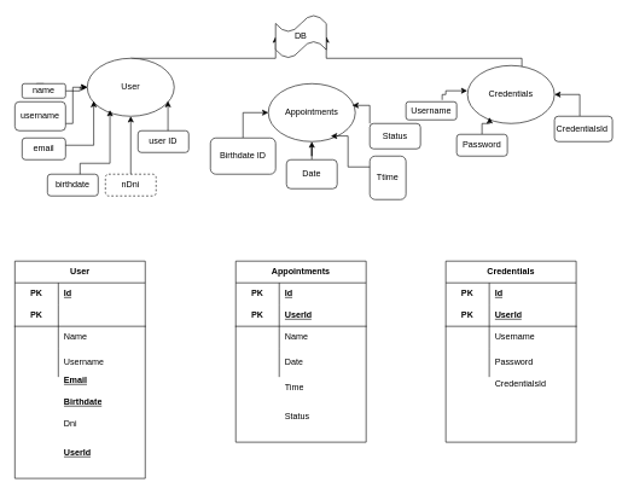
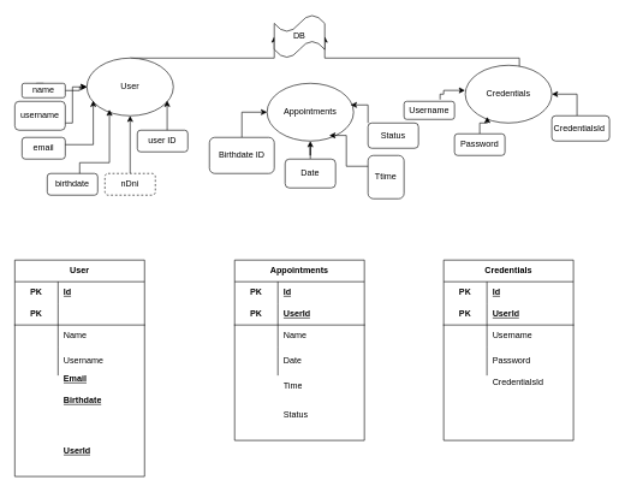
  <mxCell id="0" />
  <mxCell id="1" parent="0" />
  <mxCell id="2" style="edgeStyle=orthogonalEdgeStyle;rounded=0;orthogonalLoop=1;jettySize=auto;html=1;entryX=0;entryY=0.5;entryDx=0;entryDy=0;entryPerimeter=0;" parent="1" source="3" target="12" edge="1"><mxGeometry relative="1" as="geometry"><Array as="points"><mxPoint x="380" y="80" /></Array></mxGeometry></mxCell>
  <mxCell id="3" value="User" style="ellipse;whiteSpace=wrap;html=1;" parent="1" vertex="1"><mxGeometry x="120" y="80" width="120" height="80" as="geometry" /></mxCell>
  <mxCell id="4" value="Appointments" style="ellipse;whiteSpace=wrap;html=1;" parent="1" vertex="1"><mxGeometry x="370" y="115" width="120" height="80" as="geometry" /></mxCell>
  <mxCell id="5" style="edgeStyle=orthogonalEdgeStyle;rounded=0;orthogonalLoop=1;jettySize=auto;html=1;entryX=1;entryY=0.5;entryDx=0;entryDy=0;entryPerimeter=0;" parent="1" source="6" target="12" edge="1"><mxGeometry relative="1" as="geometry"><mxPoint x="460" y="80" as="targetPoint" /><Array as="points"><mxPoint x="720" y="80" /></Array></mxGeometry></mxCell>
  <mxCell id="6" value="Credentials" style="ellipse;whiteSpace=wrap;html=1;" parent="1" vertex="1"><mxGeometry x="645" y="90" width="120" height="80" as="geometry" /></mxCell>
  <mxCell id="7" style="edgeStyle=orthogonalEdgeStyle;rounded=0;orthogonalLoop=1;jettySize=auto;html=1;exitX=0.5;exitY=0;exitDx=0;exitDy=0;" parent="1" source="9" edge="1"><mxGeometry relative="1" as="geometry"><mxPoint x="50" y="130" as="targetPoint" /></mxGeometry></mxCell>
  <mxCell id="8" value="" style="edgeStyle=orthogonalEdgeStyle;rounded=0;orthogonalLoop=1;jettySize=auto;html=1;" parent="1" source="9" target="3" edge="1"><mxGeometry relative="1" as="geometry" /></mxCell>
  <mxCell id="9" value="name" style="rounded=1;whiteSpace=wrap;html=1;" parent="1" vertex="1"><mxGeometry x="30" y="115" width="60" height="20" as="geometry" /></mxCell>
  <mxCell id="10" value="&lt;div&gt;email&lt;/div&gt;" style="rounded=1;whiteSpace=wrap;html=1;arcSize=15;" parent="1" vertex="1"><mxGeometry x="30" y="190" width="60" height="30" as="geometry" /></mxCell>
  <mxCell id="11" value="birthdate" style="rounded=1;whiteSpace=wrap;html=1;" parent="1" vertex="1"><mxGeometry x="65" y="240" width="70" height="30" as="geometry" /></mxCell>
  <mxCell id="12" value="DB" style="shape=tape;whiteSpace=wrap;html=1;" parent="1" vertex="1"><mxGeometry x="380" y="20" width="70" height="60" as="geometry" /></mxCell>
  <mxCell id="13" style="edgeStyle=orthogonalEdgeStyle;rounded=0;orthogonalLoop=1;jettySize=auto;html=1;entryX=1;entryY=0.5;entryDx=0;entryDy=0;" parent="1" target="6" edge="1"><mxGeometry relative="1" as="geometry"><mxPoint x="775" y="130" as="targetPoint" /><mxPoint x="800" y="160" as="sourcePoint" /><Array as="points"><mxPoint x="800" y="130" /></Array></mxGeometry></mxCell>
  <mxCell id="14" value="CredentialsId&amp;nbsp;" style="rounded=1;whiteSpace=wrap;html=1;" parent="1" vertex="1"><mxGeometry x="765" y="160" width="80" height="35" as="geometry" /></mxCell>
  <mxCell id="15" value="" style="edgeStyle=orthogonalEdgeStyle;rounded=0;orthogonalLoop=1;jettySize=auto;html=1;" parent="1" source="16" target="3" edge="1"><mxGeometry relative="1" as="geometry"><Array as="points"><mxPoint x="100" y="170" /><mxPoint x="100" y="120" /></Array></mxGeometry></mxCell>
  <mxCell id="16" value="username" style="rounded=1;whiteSpace=wrap;html=1;" parent="1" vertex="1"><mxGeometry x="20" y="140" width="70" height="40" as="geometry" /></mxCell>
  <mxCell id="17" value="" style="edgeStyle=orthogonalEdgeStyle;rounded=0;orthogonalLoop=1;jettySize=auto;html=1;" parent="1" source="18" target="3" edge="1"><mxGeometry relative="1" as="geometry" /></mxCell>
  <mxCell id="18" value="nDni" style="rounded=1;whiteSpace=wrap;html=1;dashed=1;" parent="1" vertex="1"><mxGeometry x="145" y="240" width="70" height="30" as="geometry" /></mxCell>
  <mxCell id="19" style="edgeStyle=orthogonalEdgeStyle;rounded=0;orthogonalLoop=1;jettySize=auto;html=1;entryX=0.261;entryY=0.894;entryDx=0;entryDy=0;entryPerimeter=0;" parent="1" source="11" target="3" edge="1"><mxGeometry relative="1" as="geometry"><Array as="points"><mxPoint x="110" y="225" /><mxPoint x="151" y="225" /></Array></mxGeometry></mxCell>
  <mxCell id="20" style="edgeStyle=orthogonalEdgeStyle;rounded=0;orthogonalLoop=1;jettySize=auto;html=1;entryX=0.074;entryY=0.738;entryDx=0;entryDy=0;entryPerimeter=0;" parent="1" source="10" target="3" edge="1"><mxGeometry relative="1" as="geometry"><Array as="points"><mxPoint x="80" y="200" /><mxPoint x="129" y="200" /></Array></mxGeometry></mxCell>
  <mxCell id="21" value="&lt;div&gt;user ID&lt;/div&gt;" style="rounded=1;whiteSpace=wrap;html=1;" parent="1" vertex="1"><mxGeometry x="190" y="180" width="70" height="30" as="geometry" /></mxCell>
  <mxCell id="22" style="edgeStyle=orthogonalEdgeStyle;rounded=0;orthogonalLoop=1;jettySize=auto;html=1;entryX=0.928;entryY=0.738;entryDx=0;entryDy=0;entryPerimeter=0;" parent="1" source="21" target="3" edge="1"><mxGeometry relative="1" as="geometry"><Array as="points"><mxPoint x="231" y="150" /></Array></mxGeometry></mxCell>
  <mxCell id="23" value="" style="edgeStyle=orthogonalEdgeStyle;rounded=0;orthogonalLoop=1;jettySize=auto;html=1;" parent="1" source="24" target="4" edge="1"><mxGeometry relative="1" as="geometry" /></mxCell>
  <mxCell id="24" value="Date" style="rounded=1;whiteSpace=wrap;html=1;" parent="1" vertex="1"><mxGeometry x="395" y="220" width="70" height="40" as="geometry" /></mxCell>
  <mxCell id="25" value="Ttime" style="rounded=1;whiteSpace=wrap;html=1;" parent="1" vertex="1"><mxGeometry x="510" y="215" width="50" height="60" as="geometry" /></mxCell>
  <mxCell id="26" value="Status" style="rounded=1;whiteSpace=wrap;html=1;" parent="1" vertex="1"><mxGeometry x="510" y="170" width="70" height="35" as="geometry" /></mxCell>
  <mxCell id="27" style="edgeStyle=orthogonalEdgeStyle;rounded=0;orthogonalLoop=1;jettySize=auto;html=1;entryX=0.254;entryY=0.894;entryDx=0;entryDy=0;entryPerimeter=0;" parent="1" source="28" target="6" edge="1"><mxGeometry relative="1" as="geometry"><Array as="points"><mxPoint x="665" y="170" /><mxPoint x="676" y="170" /></Array></mxGeometry></mxCell>
  <mxCell id="28" value="Password" style="rounded=1;whiteSpace=wrap;html=1;" parent="1" vertex="1"><mxGeometry x="630" y="185" width="70" height="30" as="geometry" /></mxCell>
  <mxCell id="29" value="Username" style="rounded=1;whiteSpace=wrap;html=1;" parent="1" vertex="1"><mxGeometry x="560" y="140" width="70" height="25" as="geometry" /></mxCell>
  <mxCell id="30" style="edgeStyle=orthogonalEdgeStyle;rounded=0;orthogonalLoop=1;jettySize=auto;html=1;entryX=-0.003;entryY=0.435;entryDx=0;entryDy=0;entryPerimeter=0;" parent="1" target="6" edge="1"><mxGeometry relative="1" as="geometry"><mxPoint x="610" y="137.5" as="sourcePoint" /><Array as="points"><mxPoint x="610" y="130" /><mxPoint x="615" y="130" /><mxPoint x="615" y="125" /></Array></mxGeometry></mxCell>
  <mxCell id="31" style="edgeStyle=orthogonalEdgeStyle;rounded=0;orthogonalLoop=1;jettySize=auto;html=1;entryX=0;entryY=0.5;entryDx=0;entryDy=0;" parent="1" source="32" target="4" edge="1"><mxGeometry relative="1" as="geometry" /></mxCell>
  <mxCell id="32" value="Birthdate ID" style="rounded=1;whiteSpace=wrap;html=1;" parent="1" vertex="1"><mxGeometry x="290" y="190" width="90" height="50" as="geometry" /></mxCell>
  <mxCell id="33" style="edgeStyle=orthogonalEdgeStyle;rounded=0;orthogonalLoop=1;jettySize=auto;html=1;exitX=0.5;exitY=1;exitDx=0;exitDy=0;" parent="1" source="28" target="28" edge="1"><mxGeometry relative="1" as="geometry" /></mxCell>
  <mxCell id="34" style="edgeStyle=orthogonalEdgeStyle;rounded=0;orthogonalLoop=1;jettySize=auto;html=1;entryX=0.719;entryY=0.904;entryDx=0;entryDy=0;entryPerimeter=0;" parent="1" source="25" target="4" edge="1"><mxGeometry relative="1" as="geometry"><Array as="points"><mxPoint x="480" y="230" /><mxPoint x="480" y="187" /></Array></mxGeometry></mxCell>
  <mxCell id="35" value="User" style="shape=table;startSize=30;container=1;collapsible=1;childLayout=tableLayout;fixedRows=1;rowLines=0;fontStyle=1;align=center;resizeLast=1;html=1;whiteSpace=wrap;" parent="1" vertex="1"><mxGeometry x="20" y="360" width="180" height="300" as="geometry" /></mxCell>
  <mxCell id="36" value="" style="shape=tableRow;horizontal=0;startSize=0;swimlaneHead=0;swimlaneBody=0;fillColor=none;collapsible=0;dropTarget=0;points=[[0,0.5],[1,0.5]];portConstraint=eastwest;top=0;left=0;right=0;bottom=0;html=1;" parent="35" vertex="1"><mxGeometry y="30" width="180" height="30" as="geometry" /></mxCell>
  <mxCell id="37" value="PK" style="shape=partialRectangle;connectable=0;fillColor=none;top=0;left=0;bottom=0;right=0;fontStyle=1;overflow=hidden;html=1;whiteSpace=wrap;" parent="36" vertex="1"><mxGeometry width="60" height="30" as="geometry"><mxRectangle width="60" height="30" as="alternateBounds" /></mxGeometry></mxCell>
  <mxCell id="38" value="Id" style="shape=partialRectangle;connectable=0;fillColor=none;top=0;left=0;bottom=0;right=0;align=left;spacingLeft=6;fontStyle=5;overflow=hidden;html=1;whiteSpace=wrap;" parent="36" vertex="1"><mxGeometry x="60" width="120" height="30" as="geometry"><mxRectangle width="120" height="30" as="alternateBounds" /></mxGeometry></mxCell>
  <mxCell id="39" value="" style="shape=tableRow;horizontal=0;startSize=0;swimlaneHead=0;swimlaneBody=0;fillColor=none;collapsible=0;dropTarget=0;points=[[0,0.5],[1,0.5]];portConstraint=eastwest;top=0;left=0;right=0;bottom=1;html=1;" parent="35" vertex="1"><mxGeometry y="60" width="180" height="30" as="geometry" /></mxCell>
  <mxCell id="40" value="PK" style="shape=partialRectangle;connectable=0;fillColor=none;top=0;left=0;bottom=0;right=0;fontStyle=1;overflow=hidden;html=1;whiteSpace=wrap;" parent="39" vertex="1"><mxGeometry width="60" height="30" as="geometry"><mxRectangle width="60" height="30" as="alternateBounds" /></mxGeometry></mxCell>
  <mxCell id="41" value="" style="shape=partialRectangle;connectable=0;fillColor=none;top=0;left=0;bottom=0;right=0;align=left;spacingLeft=6;fontStyle=5;overflow=hidden;html=1;whiteSpace=wrap;" parent="39" vertex="1"><mxGeometry x="60" width="120" height="30" as="geometry"><mxRectangle width="120" height="30" as="alternateBounds" /></mxGeometry></mxCell>
  <mxCell id="42" value="" style="shape=tableRow;horizontal=0;startSize=0;swimlaneHead=0;swimlaneBody=0;fillColor=none;collapsible=0;dropTarget=0;points=[[0,0.5],[1,0.5]];portConstraint=eastwest;top=0;left=0;right=0;bottom=0;html=1;" parent="35" vertex="1"><mxGeometry y="90" width="180" height="30" as="geometry" /></mxCell>
  <mxCell id="43" value="" style="shape=partialRectangle;connectable=0;fillColor=none;top=0;left=0;bottom=0;right=0;editable=1;overflow=hidden;html=1;whiteSpace=wrap;" parent="42" vertex="1"><mxGeometry width="60" height="30" as="geometry"><mxRectangle width="60" height="30" as="alternateBounds" /></mxGeometry></mxCell>
  <mxCell id="44" value="Name" style="shape=partialRectangle;connectable=0;fillColor=none;top=0;left=0;bottom=0;right=0;align=left;spacingLeft=6;overflow=hidden;html=1;whiteSpace=wrap;" parent="42" vertex="1"><mxGeometry x="60" width="120" height="30" as="geometry"><mxRectangle width="120" height="30" as="alternateBounds" /></mxGeometry></mxCell>
  <mxCell id="45" value="" style="shape=tableRow;horizontal=0;startSize=0;swimlaneHead=0;swimlaneBody=0;fillColor=none;collapsible=0;dropTarget=0;points=[[0,0.5],[1,0.5]];portConstraint=eastwest;top=0;left=0;right=0;bottom=0;html=1;" parent="35" vertex="1"><mxGeometry y="120" width="180" height="40" as="geometry" /></mxCell>
  <mxCell id="46" value="" style="shape=partialRectangle;connectable=0;fillColor=none;top=0;left=0;bottom=0;right=0;editable=1;overflow=hidden;html=1;whiteSpace=wrap;" parent="45" vertex="1"><mxGeometry width="60" height="40" as="geometry"><mxRectangle width="60" height="40" as="alternateBounds" /></mxGeometry></mxCell>
  <mxCell id="47" value="Username" style="shape=partialRectangle;connectable=0;fillColor=none;top=0;left=0;bottom=0;right=0;align=left;spacingLeft=6;overflow=hidden;html=1;whiteSpace=wrap;" parent="45" vertex="1"><mxGeometry x="60" width="120" height="40" as="geometry"><mxRectangle width="120" height="40" as="alternateBounds" /></mxGeometry></mxCell>
  <mxCell id="48" value="Email" style="shape=partialRectangle;connectable=0;fillColor=none;top=0;left=0;bottom=0;right=0;align=left;spacingLeft=6;fontStyle=5;overflow=hidden;html=1;whiteSpace=wrap;" parent="1" vertex="1"><mxGeometry x="80" y="510" width="120" height="30" as="geometry"><mxRectangle width="120" height="30" as="alternateBounds" /></mxGeometry></mxCell>
  <mxCell id="49" value="Birthdate" style="shape=partialRectangle;connectable=0;fillColor=none;top=0;left=0;bottom=0;right=0;align=left;spacingLeft=6;fontStyle=5;overflow=hidden;html=1;whiteSpace=wrap;" parent="1" vertex="1"><mxGeometry x="80" y="540" width="120" height="30" as="geometry"><mxRectangle width="120" height="30" as="alternateBounds" /></mxGeometry></mxCell>
  <mxCell id="50" value="" style="shape=partialRectangle;connectable=0;fillColor=none;top=0;left=0;bottom=0;right=0;editable=1;overflow=hidden;html=1;whiteSpace=wrap;" parent="1" vertex="1"><mxGeometry x="20" y="560" width="60" height="30" as="geometry"><mxRectangle width="60" height="30" as="alternateBounds" /></mxGeometry></mxCell>
- <mxCell id="51" value="Dni" style="shape=partialRectangle;connectable=0;fillColor=none;top=0;left=0;bottom=0;right=0;align=left;spacingLeft=6;overflow=hidden;html=1;whiteSpace=wrap;" parent="1" vertex="1"><mxGeometry x="80" y="570" width="120" height="30" as="geometry"><mxRectangle width="120" height="30" as="alternateBounds" /></mxGeometry></mxCell>
  <mxCell id="52" value="" style="shape=partialRectangle;connectable=0;fillColor=none;top=0;left=0;bottom=0;right=0;editable=1;overflow=hidden;html=1;whiteSpace=wrap;" parent="1" vertex="1"><mxGeometry x="20" y="590" width="60" height="40" as="geometry"><mxRectangle width="60" height="40" as="alternateBounds" /></mxGeometry></mxCell>
  <mxCell id="53" value="Appointments" style="shape=table;startSize=30;container=1;collapsible=1;childLayout=tableLayout;fixedRows=1;rowLines=0;fontStyle=1;align=center;resizeLast=1;html=1;whiteSpace=wrap;" parent="1" vertex="1"><mxGeometry x="325" y="360" width="180" height="250" as="geometry" /></mxCell>
  <mxCell id="54" value="" style="shape=tableRow;horizontal=0;startSize=0;swimlaneHead=0;swimlaneBody=0;fillColor=none;collapsible=0;dropTarget=0;points=[[0,0.5],[1,0.5]];portConstraint=eastwest;top=0;left=0;right=0;bottom=0;html=1;" parent="53" vertex="1"><mxGeometry y="30" width="180" height="30" as="geometry" /></mxCell>
  <mxCell id="55" value="PK" style="shape=partialRectangle;connectable=0;fillColor=none;top=0;left=0;bottom=0;right=0;fontStyle=1;overflow=hidden;html=1;whiteSpace=wrap;" parent="54" vertex="1"><mxGeometry width="60" height="30" as="geometry"><mxRectangle width="60" height="30" as="alternateBounds" /></mxGeometry></mxCell>
  <mxCell id="56" value="Id" style="shape=partialRectangle;connectable=0;fillColor=none;top=0;left=0;bottom=0;right=0;align=left;spacingLeft=6;fontStyle=5;overflow=hidden;html=1;whiteSpace=wrap;" parent="54" vertex="1"><mxGeometry x="60" width="120" height="30" as="geometry"><mxRectangle width="120" height="30" as="alternateBounds" /></mxGeometry></mxCell>
  <mxCell id="57" value="" style="shape=tableRow;horizontal=0;startSize=0;swimlaneHead=0;swimlaneBody=0;fillColor=none;collapsible=0;dropTarget=0;points=[[0,0.5],[1,0.5]];portConstraint=eastwest;top=0;left=0;right=0;bottom=1;html=1;" parent="53" vertex="1"><mxGeometry y="60" width="180" height="30" as="geometry" /></mxCell>
  <mxCell id="58" value="PK" style="shape=partialRectangle;connectable=0;fillColor=none;top=0;left=0;bottom=0;right=0;fontStyle=1;overflow=hidden;html=1;whiteSpace=wrap;" parent="57" vertex="1"><mxGeometry width="60" height="30" as="geometry"><mxRectangle width="60" height="30" as="alternateBounds" /></mxGeometry></mxCell>
  <mxCell id="59" value="UserId" style="shape=partialRectangle;connectable=0;fillColor=none;top=0;left=0;bottom=0;right=0;align=left;spacingLeft=6;fontStyle=5;overflow=hidden;html=1;whiteSpace=wrap;" parent="57" vertex="1"><mxGeometry x="60" width="120" height="30" as="geometry"><mxRectangle width="120" height="30" as="alternateBounds" /></mxGeometry></mxCell>
  <mxCell id="60" value="" style="shape=tableRow;horizontal=0;startSize=0;swimlaneHead=0;swimlaneBody=0;fillColor=none;collapsible=0;dropTarget=0;points=[[0,0.5],[1,0.5]];portConstraint=eastwest;top=0;left=0;right=0;bottom=0;html=1;" parent="53" vertex="1"><mxGeometry y="90" width="180" height="30" as="geometry" /></mxCell>
  <mxCell id="61" value="" style="shape=partialRectangle;connectable=0;fillColor=none;top=0;left=0;bottom=0;right=0;editable=1;overflow=hidden;html=1;whiteSpace=wrap;" parent="60" vertex="1"><mxGeometry width="60" height="30" as="geometry"><mxRectangle width="60" height="30" as="alternateBounds" /></mxGeometry></mxCell>
  <mxCell id="62" value="Name" style="shape=partialRectangle;connectable=0;fillColor=none;top=0;left=0;bottom=0;right=0;align=left;spacingLeft=6;overflow=hidden;html=1;whiteSpace=wrap;" parent="60" vertex="1"><mxGeometry x="60" width="120" height="30" as="geometry"><mxRectangle width="120" height="30" as="alternateBounds" /></mxGeometry></mxCell>
  <mxCell id="63" value="" style="shape=tableRow;horizontal=0;startSize=0;swimlaneHead=0;swimlaneBody=0;fillColor=none;collapsible=0;dropTarget=0;points=[[0,0.5],[1,0.5]];portConstraint=eastwest;top=0;left=0;right=0;bottom=0;html=1;" parent="53" vertex="1"><mxGeometry y="120" width="180" height="40" as="geometry" /></mxCell>
  <mxCell id="64" value="" style="shape=partialRectangle;connectable=0;fillColor=none;top=0;left=0;bottom=0;right=0;editable=1;overflow=hidden;html=1;whiteSpace=wrap;" parent="63" vertex="1"><mxGeometry width="60" height="40" as="geometry"><mxRectangle width="60" height="40" as="alternateBounds" /></mxGeometry></mxCell>
  <mxCell id="65" value="Date" style="shape=partialRectangle;connectable=0;fillColor=none;top=0;left=0;bottom=0;right=0;align=left;spacingLeft=6;overflow=hidden;html=1;whiteSpace=wrap;" parent="63" vertex="1"><mxGeometry x="60" width="120" height="40" as="geometry"><mxRectangle width="120" height="40" as="alternateBounds" /></mxGeometry></mxCell>
  <mxCell id="66" style="edgeStyle=orthogonalEdgeStyle;rounded=0;orthogonalLoop=1;jettySize=auto;html=1;entryX=0.967;entryY=0.375;entryDx=0;entryDy=0;entryPerimeter=0;" parent="1" source="26" target="4" edge="1"><mxGeometry relative="1" as="geometry"><Array as="points"><mxPoint x="510" y="145" /></Array></mxGeometry></mxCell>
  <mxCell id="67" value="Credentials" style="shape=table;startSize=30;container=1;collapsible=1;childLayout=tableLayout;fixedRows=1;rowLines=0;fontStyle=1;align=center;resizeLast=1;html=1;whiteSpace=wrap;" parent="1" vertex="1"><mxGeometry x="615" y="360" width="180" height="250" as="geometry" /></mxCell>
  <mxCell id="68" value="" style="shape=tableRow;horizontal=0;startSize=0;swimlaneHead=0;swimlaneBody=0;fillColor=none;collapsible=0;dropTarget=0;points=[[0,0.5],[1,0.5]];portConstraint=eastwest;top=0;left=0;right=0;bottom=0;html=1;" parent="67" vertex="1"><mxGeometry y="30" width="180" height="30" as="geometry" /></mxCell>
  <mxCell id="69" value="PK" style="shape=partialRectangle;connectable=0;fillColor=none;top=0;left=0;bottom=0;right=0;fontStyle=1;overflow=hidden;html=1;whiteSpace=wrap;" parent="68" vertex="1"><mxGeometry width="60" height="30" as="geometry"><mxRectangle width="60" height="30" as="alternateBounds" /></mxGeometry></mxCell>
  <mxCell id="70" value="Id" style="shape=partialRectangle;connectable=0;fillColor=none;top=0;left=0;bottom=0;right=0;align=left;spacingLeft=6;fontStyle=5;overflow=hidden;html=1;whiteSpace=wrap;" parent="68" vertex="1"><mxGeometry x="60" width="120" height="30" as="geometry"><mxRectangle width="120" height="30" as="alternateBounds" /></mxGeometry></mxCell>
  <mxCell id="71" value="" style="shape=tableRow;horizontal=0;startSize=0;swimlaneHead=0;swimlaneBody=0;fillColor=none;collapsible=0;dropTarget=0;points=[[0,0.5],[1,0.5]];portConstraint=eastwest;top=0;left=0;right=0;bottom=1;html=1;" parent="67" vertex="1"><mxGeometry y="60" width="180" height="30" as="geometry" /></mxCell>
  <mxCell id="72" value="PK" style="shape=partialRectangle;connectable=0;fillColor=none;top=0;left=0;bottom=0;right=0;fontStyle=1;overflow=hidden;html=1;whiteSpace=wrap;" parent="71" vertex="1"><mxGeometry width="60" height="30" as="geometry"><mxRectangle width="60" height="30" as="alternateBounds" /></mxGeometry></mxCell>
  <mxCell id="73" value="UserId" style="shape=partialRectangle;connectable=0;fillColor=none;top=0;left=0;bottom=0;right=0;align=left;spacingLeft=6;fontStyle=5;overflow=hidden;html=1;whiteSpace=wrap;" parent="71" vertex="1"><mxGeometry x="60" width="120" height="30" as="geometry"><mxRectangle width="120" height="30" as="alternateBounds" /></mxGeometry></mxCell>
  <mxCell id="74" value="" style="shape=tableRow;horizontal=0;startSize=0;swimlaneHead=0;swimlaneBody=0;fillColor=none;collapsible=0;dropTarget=0;points=[[0,0.5],[1,0.5]];portConstraint=eastwest;top=0;left=0;right=0;bottom=0;html=1;" parent="67" vertex="1"><mxGeometry y="90" width="180" height="30" as="geometry" /></mxCell>
  <mxCell id="75" value="" style="shape=partialRectangle;connectable=0;fillColor=none;top=0;left=0;bottom=0;right=0;editable=1;overflow=hidden;html=1;whiteSpace=wrap;" parent="74" vertex="1"><mxGeometry width="60" height="30" as="geometry"><mxRectangle width="60" height="30" as="alternateBounds" /></mxGeometry></mxCell>
  <mxCell id="76" value="Username" style="shape=partialRectangle;connectable=0;fillColor=none;top=0;left=0;bottom=0;right=0;align=left;spacingLeft=6;overflow=hidden;html=1;whiteSpace=wrap;" parent="74" vertex="1"><mxGeometry x="60" width="120" height="30" as="geometry"><mxRectangle width="120" height="30" as="alternateBounds" /></mxGeometry></mxCell>
  <mxCell id="77" value="" style="shape=tableRow;horizontal=0;startSize=0;swimlaneHead=0;swimlaneBody=0;fillColor=none;collapsible=0;dropTarget=0;points=[[0,0.5],[1,0.5]];portConstraint=eastwest;top=0;left=0;right=0;bottom=0;html=1;" parent="67" vertex="1"><mxGeometry y="120" width="180" height="40" as="geometry" /></mxCell>
  <mxCell id="78" value="" style="shape=partialRectangle;connectable=0;fillColor=none;top=0;left=0;bottom=0;right=0;editable=1;overflow=hidden;html=1;whiteSpace=wrap;" parent="77" vertex="1"><mxGeometry width="60" height="40" as="geometry"><mxRectangle width="60" height="40" as="alternateBounds" /></mxGeometry></mxCell>
  <mxCell id="79" value="Password" style="shape=partialRectangle;connectable=0;fillColor=none;top=0;left=0;bottom=0;right=0;align=left;spacingLeft=6;overflow=hidden;html=1;whiteSpace=wrap;" parent="77" vertex="1"><mxGeometry x="60" width="120" height="40" as="geometry"><mxRectangle width="120" height="40" as="alternateBounds" /></mxGeometry></mxCell>
  <mxCell id="80" value="CredentialsId" style="shape=partialRectangle;connectable=0;fillColor=none;top=0;left=0;bottom=0;right=0;align=left;spacingLeft=6;overflow=hidden;html=1;whiteSpace=wrap;" parent="1" vertex="1"><mxGeometry x="675" y="510" width="120" height="40" as="geometry"><mxRectangle width="120" height="40" as="alternateBounds" /></mxGeometry></mxCell>
  <mxCell id="81" value="Time" style="shape=partialRectangle;connectable=0;fillColor=none;top=0;left=0;bottom=0;right=0;align=left;spacingLeft=6;overflow=hidden;html=1;whiteSpace=wrap;" parent="1" vertex="1"><mxGeometry x="385" y="515" width="120" height="40" as="geometry"><mxRectangle width="120" height="40" as="alternateBounds" /></mxGeometry></mxCell>
  <mxCell id="82" value="Status" style="shape=partialRectangle;connectable=0;fillColor=none;top=0;left=0;bottom=0;right=0;align=left;spacingLeft=6;overflow=hidden;html=1;whiteSpace=wrap;" parent="1" vertex="1"><mxGeometry x="385" y="555" width="120" height="40" as="geometry"><mxRectangle width="120" height="40" as="alternateBounds" /></mxGeometry></mxCell>
  <mxCell id="83" value="UserId" style="shape=partialRectangle;connectable=0;fillColor=none;top=0;left=0;bottom=0;right=0;align=left;spacingLeft=6;fontStyle=5;overflow=hidden;html=1;whiteSpace=wrap;" vertex="1" parent="1"><mxGeometry x="80" y="610" width="120" height="30" as="geometry"><mxRectangle width="120" height="30" as="alternateBounds" /></mxGeometry></mxCell>
